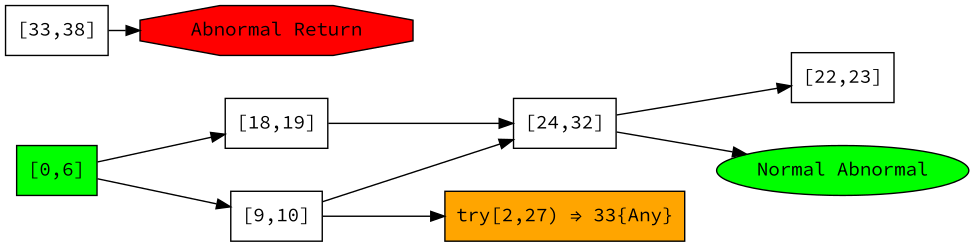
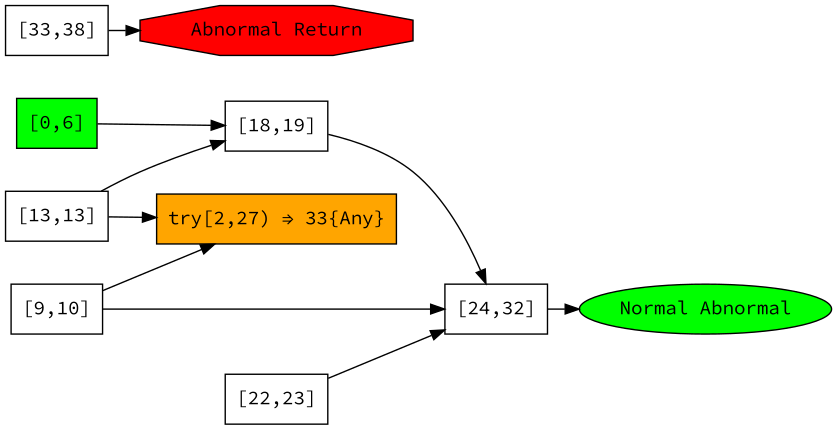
  digraph {
    dir=forward
    fontname="Source Code Pro"
    nodesep=0.425
    rankdir=LR
    ranksep=0.325
    node [fontname="Source Code Pro" labelloc=l shape=box]
    edge [dir=forward fontname="Source Code Pro"]
    n1 [fillcolor=green label="[0,6]" style=filled]
    n2 [label="[9,10]"]
    n3 [label="[18,19]"]
    n4 [label="[22,23]"]
    n5 [label="[24,32]"]
    n6 [fillcolor=orange label="try[2,27) ⇒ 33{Any}" shape=rectangle style=filled]
    n7 [fillcolor=green label="Normal Abnormal" style=filled shape=""]
+   n8 [label="[13,13]"]
    n9 [label="[33,38]"]
    n10 [fillcolor=red label="Abnormal Return" shape=octagon style=filled]
-   n1 -> n2
    n1 -> n3
    n2 -> n5
    n2 -> n6
    n3 -> n5
-   n5 -> n4
+   n4 -> n5
    n5 -> n7
+   n8 -> n3
+   n8 -> n6
    n9 -> n10
  }
